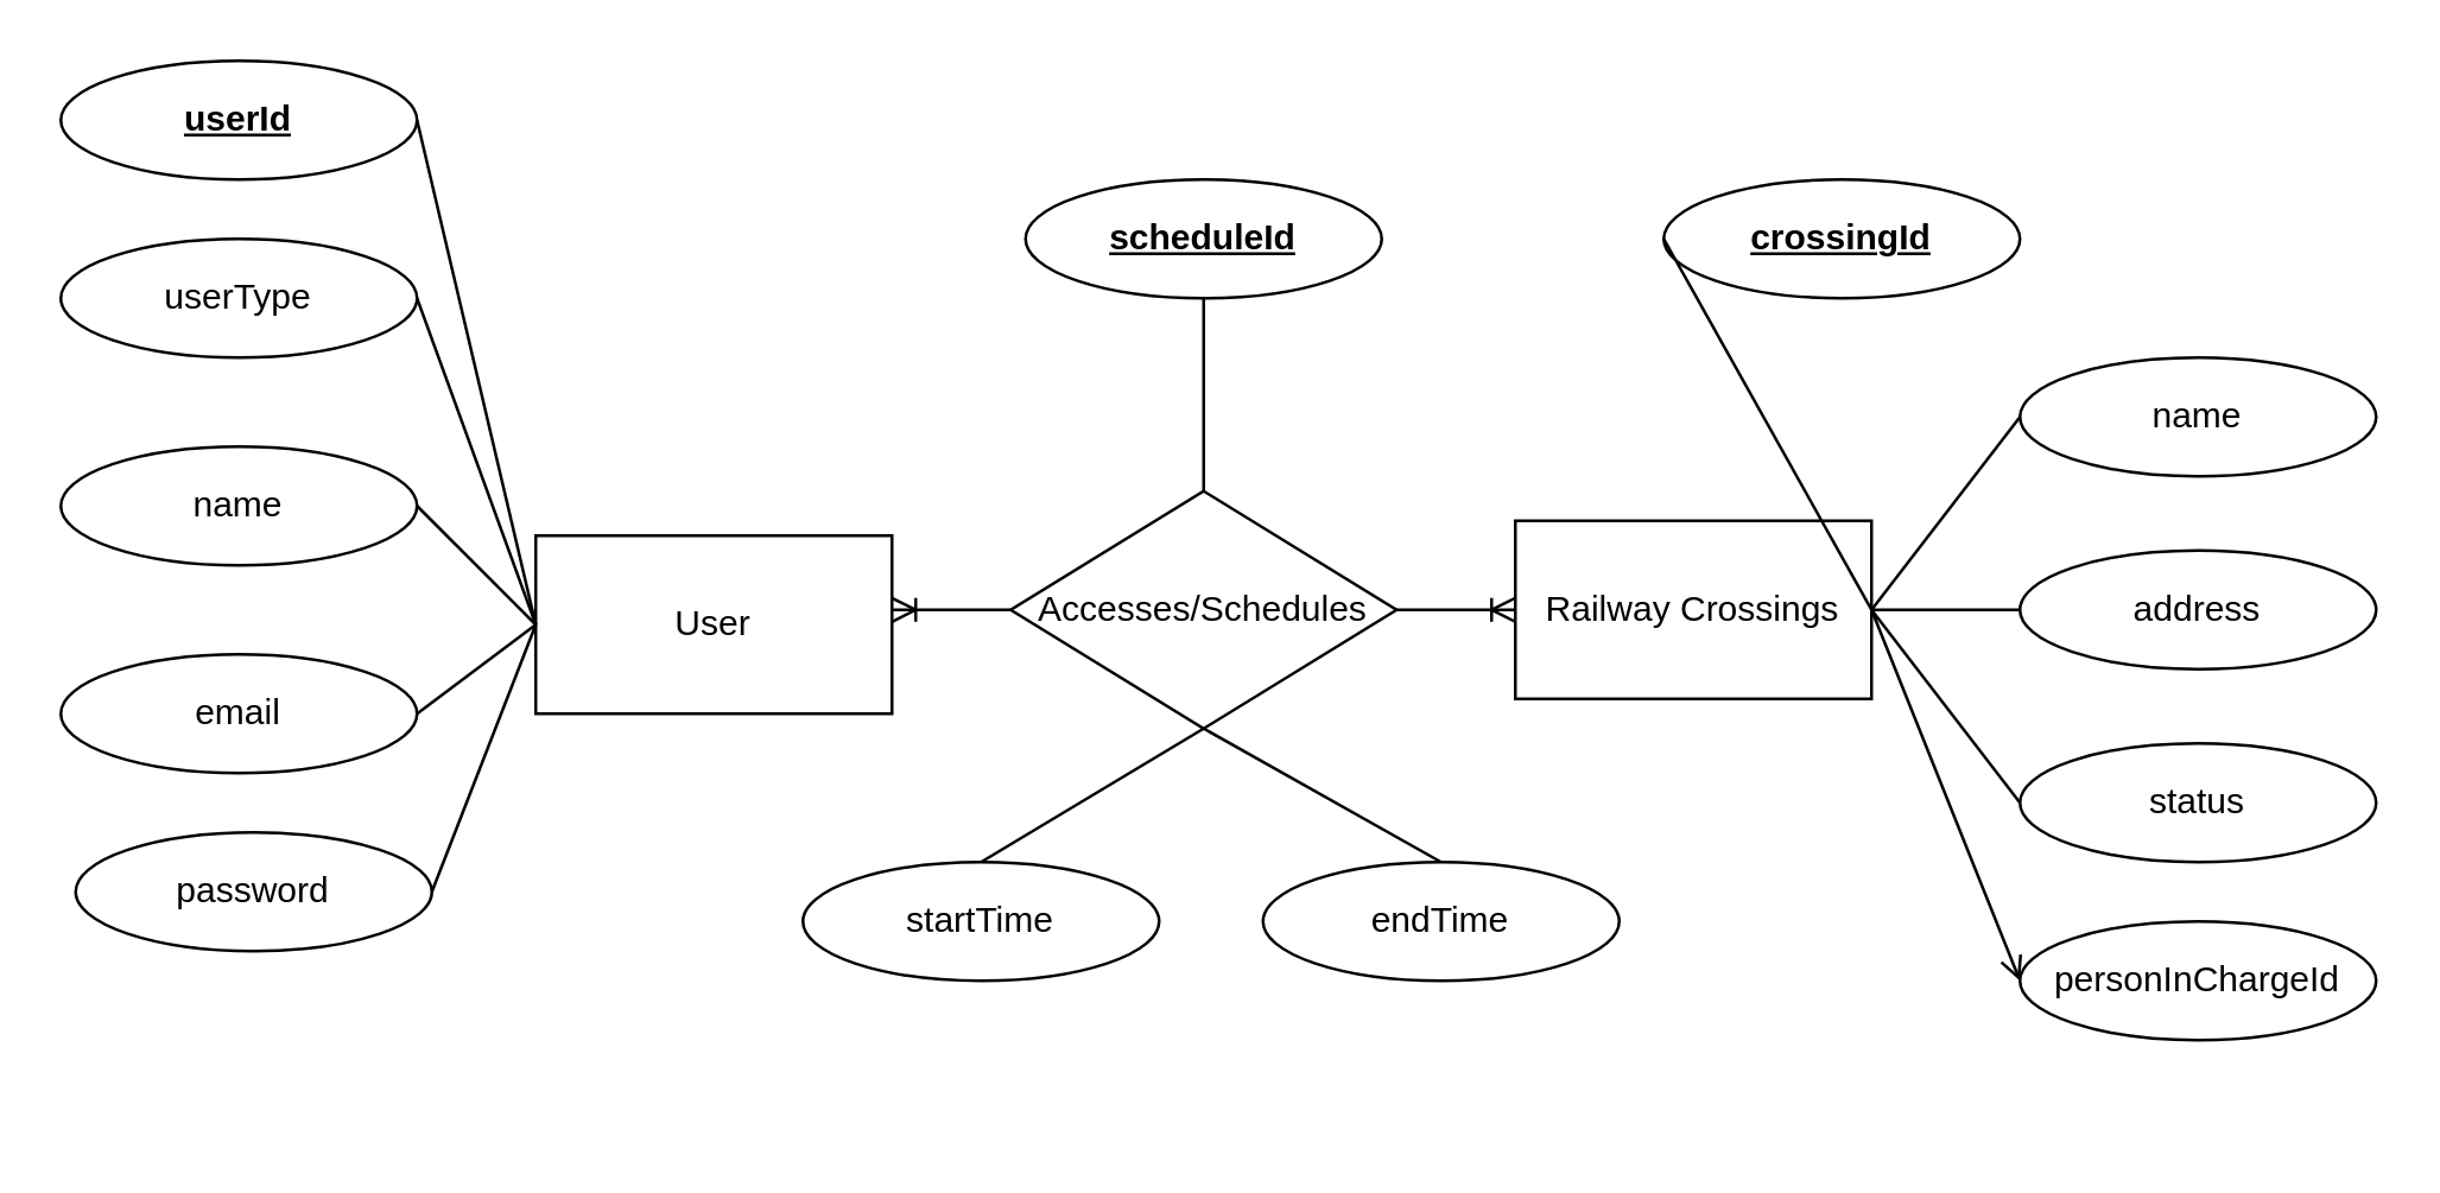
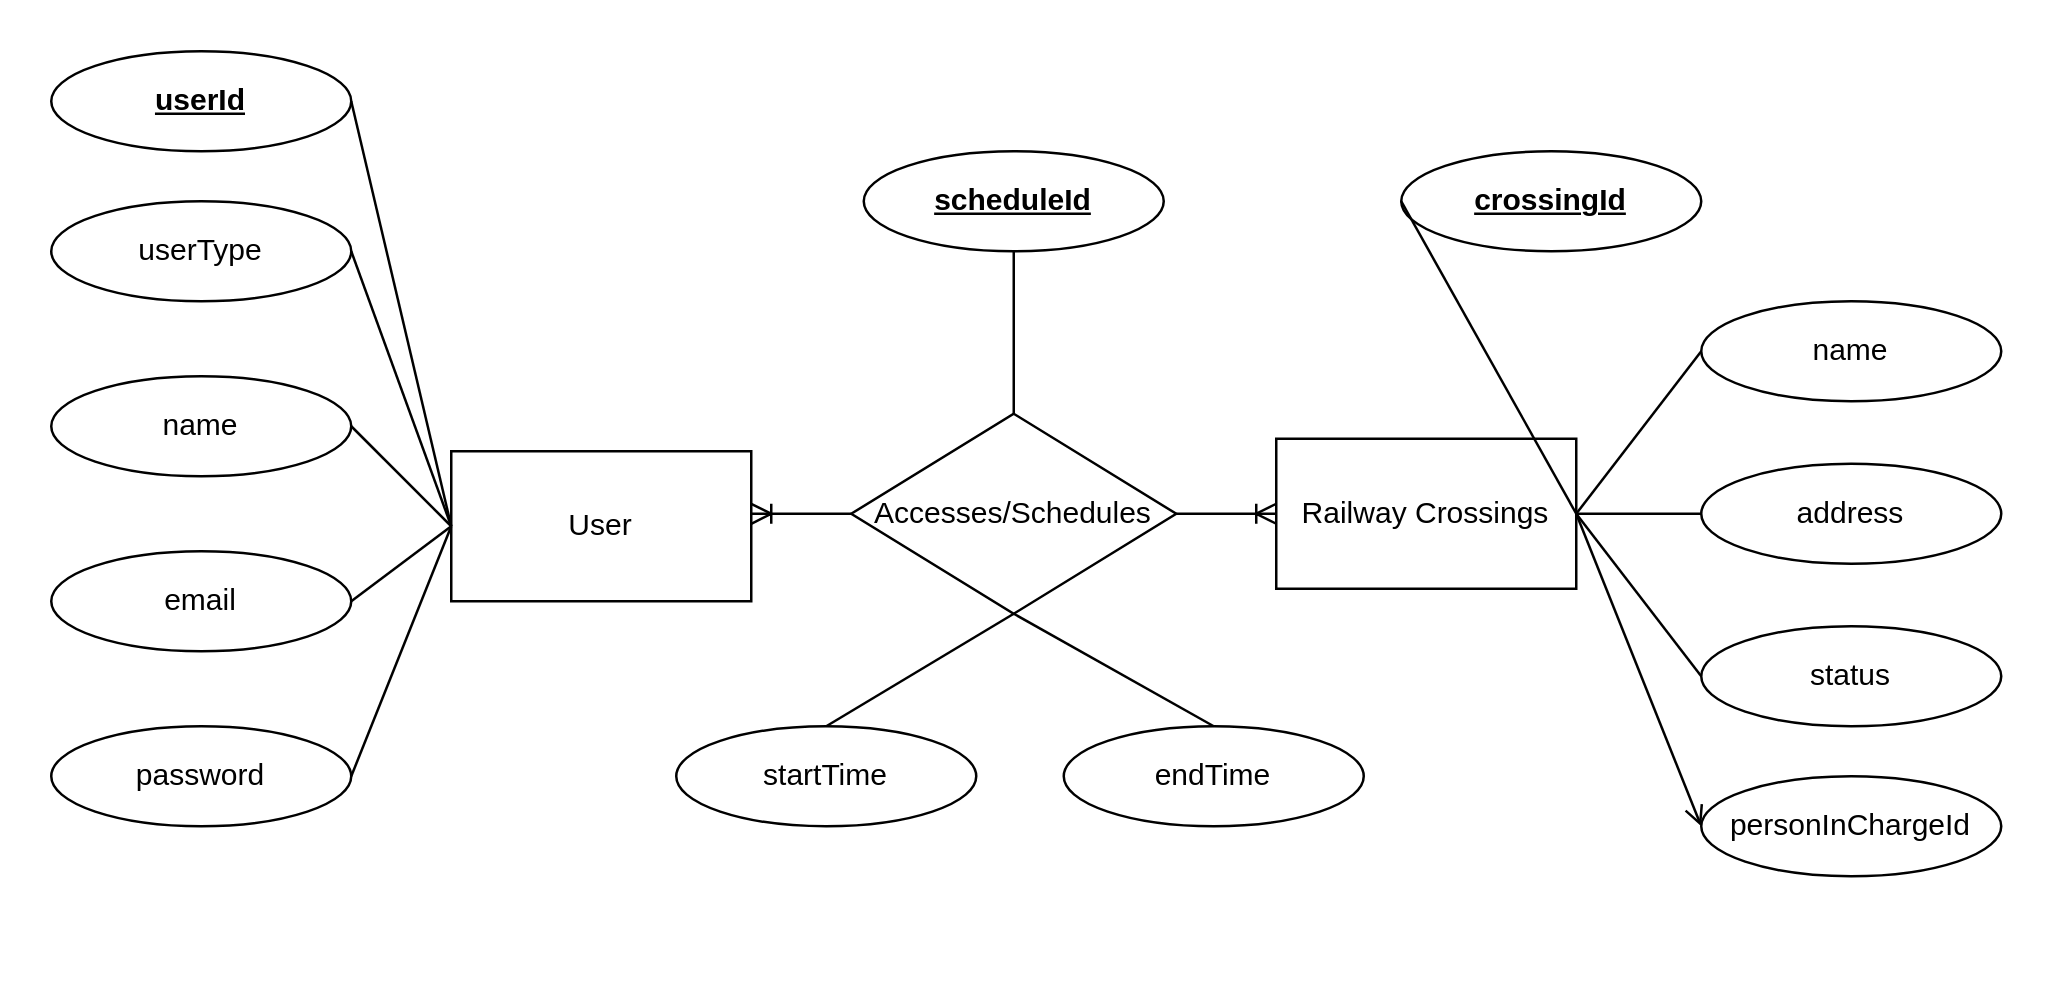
  <mxCell id="0" />
  <mxCell id="1" parent="0" />
  <mxCell id="2" value="" style="group" parent="1" vertex="1" connectable="0"><mxGeometry x="510" y="30" width="290" height="350" as="geometry" /></mxCell>
  <mxCell id="3" value="Railway Crossings" style="rounded=0;whiteSpace=wrap;html=1;" parent="2" vertex="1"><mxGeometry y="145" width="120" height="60" as="geometry" /></mxCell>
  <mxCell id="4" value="address" style="ellipse;whiteSpace=wrap;html=1;" parent="2" vertex="1"><mxGeometry x="170" y="155" width="120" height="40" as="geometry" /></mxCell>
  <mxCell id="5" value="status" style="ellipse;whiteSpace=wrap;html=1;" parent="2" vertex="1"><mxGeometry x="170" y="220" width="120" height="40" as="geometry" /></mxCell>
  <mxCell id="6" value="name" style="ellipse;whiteSpace=wrap;html=1;" parent="2" vertex="1"><mxGeometry x="170" y="90" width="120" height="40" as="geometry" /></mxCell>
  <mxCell id="7" value="" style="endArrow=none;html=1;rounded=0;exitX=0;exitY=0.5;exitDx=0;exitDy=0;entryX=1;entryY=0.5;entryDx=0;entryDy=0;" parent="2" source="6" target="3" edge="1"><mxGeometry width="50" height="50" relative="1" as="geometry"><mxPoint x="-360" y="80" as="sourcePoint" /><mxPoint x="-320" y="190" as="targetPoint" /></mxGeometry></mxCell>
  <mxCell id="8" value="" style="endArrow=none;html=1;rounded=0;exitX=0;exitY=0.5;exitDx=0;exitDy=0;entryX=1;entryY=0.5;entryDx=0;entryDy=0;" parent="2" source="4" target="3" edge="1"><mxGeometry width="50" height="50" relative="1" as="geometry"><mxPoint x="180" y="30" as="sourcePoint" /><mxPoint x="130" y="185" as="targetPoint" /></mxGeometry></mxCell>
  <mxCell id="9" value="" style="endArrow=none;html=1;rounded=0;exitX=0;exitY=0.5;exitDx=0;exitDy=0;entryX=1;entryY=0.5;entryDx=0;entryDy=0;" parent="2" source="5" target="3" edge="1"><mxGeometry width="50" height="50" relative="1" as="geometry"><mxPoint x="190" y="40" as="sourcePoint" /><mxPoint x="140" y="195" as="targetPoint" /></mxGeometry></mxCell>
  <mxCell id="10" value="&lt;u&gt;&lt;b&gt;crossingId&lt;/b&gt;&lt;/u&gt;" style="ellipse;whiteSpace=wrap;html=1;" vertex="1" parent="2"><mxGeometry x="50" y="30" width="120" height="40" as="geometry" /></mxCell>
  <mxCell id="11" value="" style="endArrow=none;html=1;rounded=0;exitX=0;exitY=0.5;exitDx=0;exitDy=0;entryX=1;entryY=0.5;entryDx=0;entryDy=0;" edge="1" parent="2" source="10" target="3"><mxGeometry width="50" height="50" relative="1" as="geometry"><mxPoint x="180" y="70.0" as="sourcePoint" /><mxPoint x="130" y="185" as="targetPoint" /></mxGeometry></mxCell>
  <mxCell id="12" value="personInChargeId" style="ellipse;whiteSpace=wrap;html=1;" parent="2" vertex="1"><mxGeometry x="170" y="280" width="120" height="40" as="geometry" /></mxCell>
  <mxCell id="13" value="" style="endArrow=open;html=1;rounded=0;entryX=0;entryY=0.5;entryDx=0;entryDy=0;exitX=1;exitY=0.5;exitDx=0;exitDy=0;" parent="2" source="3" target="12" edge="1"><mxGeometry width="50" height="50" relative="1" as="geometry"><mxPoint x="90" y="260" as="sourcePoint" /><mxPoint x="170" y="225" as="targetPoint" /></mxGeometry></mxCell>
  <mxCell id="14" value="" style="edgeStyle=entityRelationEdgeStyle;fontSize=12;html=1;endArrow=ERoneToMany;rounded=0;entryX=0;entryY=0.5;entryDx=0;entryDy=0;exitX=1;exitY=0.5;exitDx=0;exitDy=0;" parent="1" source="30" target="3" edge="1"><mxGeometry width="100" height="100" relative="1" as="geometry"><mxPoint x="380" y="360" as="sourcePoint" /><mxPoint x="480" y="260" as="targetPoint" /></mxGeometry></mxCell>
  <mxCell id="15" value="" style="edgeStyle=entityRelationEdgeStyle;fontSize=12;html=1;endArrow=ERoneToMany;rounded=0;entryX=1;entryY=0.417;entryDx=0;entryDy=0;exitX=0;exitY=0.5;exitDx=0;exitDy=0;entryPerimeter=0;" parent="1" source="30" target="18" edge="1"><mxGeometry width="100" height="100" relative="1" as="geometry"><mxPoint x="380" y="360" as="sourcePoint" /><mxPoint x="480" y="260" as="targetPoint" /></mxGeometry></mxCell>
  <mxCell id="16" value="" style="group" vertex="1" connectable="0" parent="1"><mxGeometry x="20" y="20" width="280" height="310" as="geometry" /></mxCell>
  <mxCell id="17" value="" style="group" parent="16" vertex="1" connectable="0"><mxGeometry y="60" width="280" height="250" as="geometry" /></mxCell>
  <mxCell id="18" value="User" style="rounded=0;whiteSpace=wrap;html=1;" parent="17" vertex="1"><mxGeometry x="160" y="100" width="120" height="60" as="geometry" /></mxCell>
  <mxCell id="19" value="email" style="ellipse;whiteSpace=wrap;html=1;" parent="17" vertex="1"><mxGeometry y="140" width="120" height="40" as="geometry" /></mxCell>
  <mxCell id="20" value="userType" style="ellipse;whiteSpace=wrap;html=1;" parent="17" vertex="1"><mxGeometry width="120" height="40" as="geometry" /></mxCell>
  <mxCell id="21" value="name" style="ellipse;whiteSpace=wrap;html=1;" parent="17" vertex="1"><mxGeometry y="70" width="120" height="40" as="geometry" /></mxCell>
- <mxCell id="22" value="password&lt;br&gt;" style="ellipse;whiteSpace=wrap;html=1;" parent="17" vertex="1"><mxGeometry x="5" y="200" width="120" height="40" as="geometry" /></mxCell>
+ <mxCell id="22" value="password&lt;br&gt;" style="ellipse;whiteSpace=wrap;html=1;" parent="17" vertex="1"><mxGeometry y="210" width="120" height="40" as="geometry" /></mxCell>
  <mxCell id="23" value="" style="endArrow=none;html=1;rounded=0;exitX=1;exitY=0.5;exitDx=0;exitDy=0;entryX=0;entryY=0.5;entryDx=0;entryDy=0;" parent="17" source="20" target="18" edge="1"><mxGeometry width="50" height="50" relative="1" as="geometry"><mxPoint x="360" y="180" as="sourcePoint" /><mxPoint x="410" y="130" as="targetPoint" /></mxGeometry></mxCell>
  <mxCell id="24" value="" style="endArrow=none;html=1;rounded=0;exitX=1;exitY=0.5;exitDx=0;exitDy=0;entryX=0;entryY=0.5;entryDx=0;entryDy=0;" parent="17" source="19" target="18" edge="1"><mxGeometry width="50" height="50" relative="1" as="geometry"><mxPoint x="140" y="40" as="sourcePoint" /><mxPoint x="180" y="150" as="targetPoint" /></mxGeometry></mxCell>
  <mxCell id="25" value="" style="endArrow=none;html=1;rounded=0;exitX=1;exitY=0.5;exitDx=0;exitDy=0;entryX=0;entryY=0.5;entryDx=0;entryDy=0;" parent="17" source="22" target="18" edge="1"><mxGeometry width="50" height="50" relative="1" as="geometry"><mxPoint x="130" y="30" as="sourcePoint" /><mxPoint x="160" y="130" as="targetPoint" /></mxGeometry></mxCell>
  <mxCell id="26" value="" style="endArrow=none;html=1;rounded=0;exitX=1;exitY=0.5;exitDx=0;exitDy=0;entryX=0;entryY=0.5;entryDx=0;entryDy=0;" parent="17" source="21" target="18" edge="1"><mxGeometry width="50" height="50" relative="1" as="geometry"><mxPoint x="110" y="50" as="sourcePoint" /><mxPoint x="120" y="130" as="targetPoint" /></mxGeometry></mxCell>
  <mxCell id="27" value="&lt;b&gt;&lt;u&gt;userId&lt;/u&gt;&lt;/b&gt;" style="ellipse;whiteSpace=wrap;html=1;" vertex="1" parent="16"><mxGeometry width="120" height="40" as="geometry" /></mxCell>
  <mxCell id="28" value="" style="endArrow=none;html=1;rounded=0;exitX=1;exitY=0.5;exitDx=0;exitDy=0;entryX=0;entryY=0.5;entryDx=0;entryDy=0;" edge="1" parent="16" source="27" target="18"><mxGeometry width="50" height="50" relative="1" as="geometry"><mxPoint x="140" y="100" as="sourcePoint" /><mxPoint x="200" y="130" as="targetPoint" /></mxGeometry></mxCell>
  <mxCell id="29" value="" style="group" vertex="1" connectable="0" parent="1"><mxGeometry x="270" y="60" width="275" height="270" as="geometry" /></mxCell>
  <mxCell id="30" value="Accesses/Schedules" style="rhombus;whiteSpace=wrap;html=1;" parent="29" vertex="1"><mxGeometry x="70" y="105" width="130" height="80" as="geometry" /></mxCell>
  <mxCell id="31" value="&lt;b&gt;&lt;u&gt;scheduleId&lt;/u&gt;&lt;/b&gt;" style="ellipse;whiteSpace=wrap;html=1;" vertex="1" parent="29"><mxGeometry x="75" width="120" height="40" as="geometry" /></mxCell>
  <mxCell id="32" value="endTime" style="ellipse;whiteSpace=wrap;html=1;" vertex="1" parent="29"><mxGeometry x="155" y="230" width="120" height="40" as="geometry" /></mxCell>
  <mxCell id="33" value="startTime" style="ellipse;whiteSpace=wrap;html=1;" vertex="1" parent="29"><mxGeometry y="230" width="120" height="40" as="geometry" /></mxCell>
  <mxCell id="34" value="" style="endArrow=none;html=1;rounded=0;exitX=0.5;exitY=1;exitDx=0;exitDy=0;entryX=0.5;entryY=0;entryDx=0;entryDy=0;" edge="1" parent="29" source="31" target="30"><mxGeometry width="50" height="50" relative="1" as="geometry"><mxPoint x="160" y="60" as="sourcePoint" /><mxPoint x="200" y="230" as="targetPoint" /></mxGeometry></mxCell>
  <mxCell id="35" value="" style="endArrow=none;html=1;rounded=0;exitX=0.5;exitY=1;exitDx=0;exitDy=0;entryX=0.5;entryY=0;entryDx=0;entryDy=0;" edge="1" parent="29" source="30" target="32"><mxGeometry width="50" height="50" relative="1" as="geometry"><mxPoint x="140" y="40" as="sourcePoint" /><mxPoint x="180" y="210" as="targetPoint" /></mxGeometry></mxCell>
  <mxCell id="36" value="" style="endArrow=none;html=1;rounded=0;exitX=0.5;exitY=1;exitDx=0;exitDy=0;entryX=0.5;entryY=0;entryDx=0;entryDy=0;" edge="1" parent="29" source="30" target="33"><mxGeometry width="50" height="50" relative="1" as="geometry"><mxPoint x="150" y="50" as="sourcePoint" /><mxPoint x="190" y="220" as="targetPoint" /></mxGeometry></mxCell>
